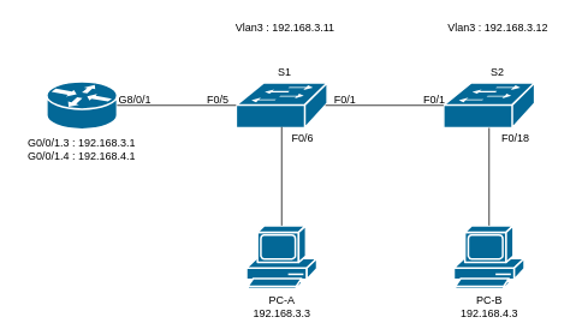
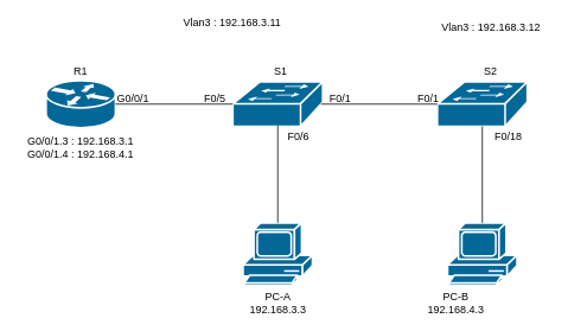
  <mxCell id="0" />
  <mxCell id="1" parent="0" />
  <mxCell id="2" value="" style="shape=mxgraph.cisco.routers.router;html=1;pointerEvents=1;dashed=0;fillColor=#036897;strokeColor=#ffffff;strokeWidth=2;verticalLabelPosition=bottom;verticalAlign=top;align=center;outlineConnect=0;" vertex="1" parent="1"><mxGeometry x="51" y="90" width="78" height="53" as="geometry" /></mxCell>
  <mxCell id="3" value="" style="shape=mxgraph.cisco.switches.workgroup_switch;html=1;pointerEvents=1;dashed=0;fillColor=#036897;strokeColor=#ffffff;strokeWidth=2;verticalLabelPosition=bottom;verticalAlign=top;align=center;outlineConnect=0;" vertex="1" parent="1"><mxGeometry x="261" y="91.5" width="101" height="50" as="geometry" /></mxCell>
  <mxCell id="4" value="" style="shape=mxgraph.cisco.switches.workgroup_switch;html=1;pointerEvents=1;dashed=0;fillColor=#036897;strokeColor=#ffffff;strokeWidth=2;verticalLabelPosition=bottom;verticalAlign=top;align=center;outlineConnect=0;" vertex="1" parent="1"><mxGeometry x="491" y="91.5" width="101" height="50" as="geometry" /></mxCell>
  <mxCell id="5" value="" style="shape=mxgraph.cisco.computers_and_peripherals.pc;html=1;pointerEvents=1;dashed=0;fillColor=#036897;strokeColor=#ffffff;strokeWidth=2;verticalLabelPosition=bottom;verticalAlign=top;align=center;outlineConnect=0;" vertex="1" parent="1"><mxGeometry x="502.5" y="250" width="78" height="70" as="geometry" /></mxCell>
  <mxCell id="6" value="" style="shape=mxgraph.cisco.computers_and_peripherals.pc;html=1;pointerEvents=1;dashed=0;fillColor=#036897;strokeColor=#ffffff;strokeWidth=2;verticalLabelPosition=bottom;verticalAlign=top;align=center;outlineConnect=0;" vertex="1" parent="1"><mxGeometry x="272.5" y="250" width="78" height="70" as="geometry" /></mxCell>
  <mxCell id="7" value="" style="endArrow=none;html=1;entryX=0;entryY=0.5;entryDx=0;entryDy=0;entryPerimeter=0;exitX=1;exitY=0.5;exitDx=0;exitDy=0;exitPerimeter=0;" edge="1" parent="1" source="2" target="3"><mxGeometry width="50" height="50" relative="1" as="geometry"><mxPoint x="221" y="200" as="sourcePoint" /><mxPoint x="271" y="150" as="targetPoint" /></mxGeometry></mxCell>
  <mxCell id="8" value="" style="endArrow=none;html=1;entryX=0;entryY=0.5;entryDx=0;entryDy=0;entryPerimeter=0;exitX=0.98;exitY=0.5;exitDx=0;exitDy=0;exitPerimeter=0;" edge="1" parent="1" source="3" target="4"><mxGeometry width="50" height="50" relative="1" as="geometry"><mxPoint x="491" y="200" as="sourcePoint" /><mxPoint x="541" y="150" as="targetPoint" /></mxGeometry></mxCell>
  <mxCell id="9" value="" style="endArrow=none;html=1;entryX=0.5;entryY=0;entryDx=0;entryDy=0;entryPerimeter=0;" edge="1" parent="1" source="4" target="5"><mxGeometry width="50" height="50" relative="1" as="geometry"><mxPoint x="421" y="200" as="sourcePoint" /><mxPoint x="471" y="150" as="targetPoint" /></mxGeometry></mxCell>
  <mxCell id="10" value="" style="endArrow=none;html=1;entryX=0.5;entryY=0.98;entryDx=0;entryDy=0;entryPerimeter=0;exitX=0.5;exitY=0;exitDx=0;exitDy=0;exitPerimeter=0;" edge="1" parent="1" source="6" target="3"><mxGeometry width="50" height="50" relative="1" as="geometry"><mxPoint x="491" y="200" as="sourcePoint" /><mxPoint x="541" y="150" as="targetPoint" /></mxGeometry></mxCell>
  <mxCell id="11" value="&lt;div&gt;PC-A&lt;/div&gt;&lt;div&gt;192.168.3.3&lt;/div&gt;" style="text;html=1;strokeColor=none;fillColor=none;align=center;verticalAlign=middle;whiteSpace=wrap;rounded=0;" vertex="1" parent="1"><mxGeometry x="291.5" y="330" width="40" height="20" as="geometry" /></mxCell>
- <mxCell id="12" value="&lt;div&gt;PC-B&lt;/div&gt;&lt;div&gt;192.168.4.3&lt;/div&gt;" style="text;html=1;strokeColor=none;fillColor=none;align=center;verticalAlign=middle;whiteSpace=wrap;rounded=0;" vertex="1" parent="1"><mxGeometry x="521.5" y="330" width="40" height="20" as="geometry" /></mxCell>
+ <mxCell id="12" value="&lt;div&gt;PC-B&lt;/div&gt;&lt;div&gt;192.168.4.3&lt;/div&gt;" style="text;html=1;strokeColor=none;fillColor=none;align=center;verticalAlign=middle;whiteSpace=wrap;rounded=0;" vertex="1" parent="1"><mxGeometry x="491.5" y="330" width="40" height="20" as="geometry" /></mxCell>
  <mxCell id="13" value="F0/18" style="text;html=1;strokeColor=none;fillColor=none;align=center;verticalAlign=middle;whiteSpace=wrap;rounded=0;" vertex="1" parent="1"><mxGeometry x="551" y="143" width="40" height="20" as="geometry" /></mxCell>
  <mxCell id="14" value="&lt;div&gt;F0/1&lt;/div&gt;" style="text;html=1;strokeColor=none;fillColor=none;align=center;verticalAlign=middle;whiteSpace=wrap;rounded=0;" vertex="1" parent="1"><mxGeometry x="461" y="100" width="40" height="20" as="geometry" /></mxCell>
  <mxCell id="15" value="&lt;div&gt;F0/1&lt;/div&gt;" style="text;html=1;strokeColor=none;fillColor=none;align=center;verticalAlign=middle;whiteSpace=wrap;rounded=0;" vertex="1" parent="1"><mxGeometry x="362" y="100" width="40" height="20" as="geometry" /></mxCell>
  <mxCell id="16" value="F0/6" style="text;html=1;strokeColor=none;fillColor=none;align=center;verticalAlign=middle;whiteSpace=wrap;rounded=0;" vertex="1" parent="1"><mxGeometry x="315" y="143" width="40" height="20" as="geometry" /></mxCell>
  <mxCell id="17" value="F0/5" style="text;html=1;strokeColor=none;fillColor=none;align=center;verticalAlign=middle;whiteSpace=wrap;rounded=0;" vertex="1" parent="1"><mxGeometry x="221" y="100" width="40" height="20" as="geometry" /></mxCell>
- <mxCell id="18" value="G8/0/1" style="text;html=1;strokeColor=none;fillColor=none;align=center;verticalAlign=middle;whiteSpace=wrap;rounded=0;" vertex="1" parent="1"><mxGeometry x="129" y="100" width="40" height="20" as="geometry" /></mxCell>
+ <mxCell id="18" value="G0/0/1" style="text;html=1;strokeColor=none;fillColor=none;align=center;verticalAlign=middle;whiteSpace=wrap;rounded=0;" vertex="1" parent="1"><mxGeometry x="129" y="100" width="40" height="20" as="geometry" /></mxCell>
  <mxCell id="19" value="&lt;div&gt;G0/0/1.3 : 192.168.3.1&lt;/div&gt;&lt;div&gt;G0/0/1.4 : 192.168.4.1&lt;/div&gt;" style="text;html=1;strokeColor=none;fillColor=none;align=center;verticalAlign=middle;whiteSpace=wrap;rounded=0;" vertex="1" parent="1"><mxGeometry x="20" y="150" width="140" height="30" as="geometry" /></mxCell>
+ <mxCell id="20" value="R1" style="text;html=1;strokeColor=none;fillColor=none;align=center;verticalAlign=middle;whiteSpace=wrap;rounded=0;" vertex="1" parent="1"><mxGeometry x="70" y="70" width="40" height="20" as="geometry" /></mxCell>
  <mxCell id="21" value="S1" style="text;html=1;strokeColor=none;fillColor=none;align=center;verticalAlign=middle;whiteSpace=wrap;rounded=0;" vertex="1" parent="1"><mxGeometry x="295" y="70" width="40" height="20" as="geometry" /></mxCell>
  <mxCell id="22" value="S2" style="text;html=1;strokeColor=none;fillColor=none;align=center;verticalAlign=middle;whiteSpace=wrap;rounded=0;" vertex="1" parent="1"><mxGeometry x="531" y="70" width="40" height="20" as="geometry" /></mxCell>
  <mxCell id="23" value="&lt;div&gt;Vlan3 : 192.168.3.12&lt;br&gt;&lt;/div&gt;" style="text;html=1;align=center;verticalAlign=middle;resizable=0;points=[];autosize=1;" vertex="1" parent="1"><mxGeometry x="486" y="20" width="130" height="20" as="geometry" /></mxCell>
- <mxCell id="24" value="&lt;div&gt;Vlan3 : 192.168.3.11&lt;br&gt;&lt;/div&gt;" style="text;html=1;align=center;verticalAlign=middle;resizable=0;points=[];autosize=1;" vertex="1" parent="1"><mxGeometry x="250" y="20" width="130" height="20" as="geometry" /></mxCell>
+ <mxCell id="24" value="&lt;div&gt;Vlan3 : 192.168.3.11&lt;br&gt;&lt;/div&gt;" style="text;html=1;align=center;verticalAlign=middle;resizable=0;points=[];autosize=1;" vertex="1" parent="1"><mxGeometry x="195" y="15" width="130" height="20" as="geometry" /></mxCell>
